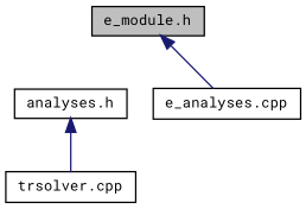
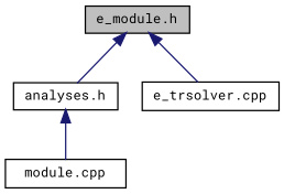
  digraph {
    fontname="Roboto Mono"
    node [color=black fillcolor=white fontname="Roboto Mono" fontsize=10 shape=record style=filled]
    edge [color=midnightblue dir=back fontname="Roboto Mono" fontsize=10 labelfontname=Helvetica labelfontsize=10 style=solid]
    n1 [fillcolor=grey75 fontcolor=black height=0.2 label="e_module.h" width=0.4]
    n2 [height=0.2 label="analyses.h" width=0.4]
-   n3 [height=0.2 label="e_analyses.cpp" width=0.4]
-   n4 [height=0.2 label="trsolver.cpp" width=0.4]
+   n3 [height=0.2 label="e_trsolver.cpp" width=0.4]
+   n4 [height=0.2 label="module.cpp" width=0.4]
+   n1 -> n2
    n1 -> n3
    n2 -> n4
  }
